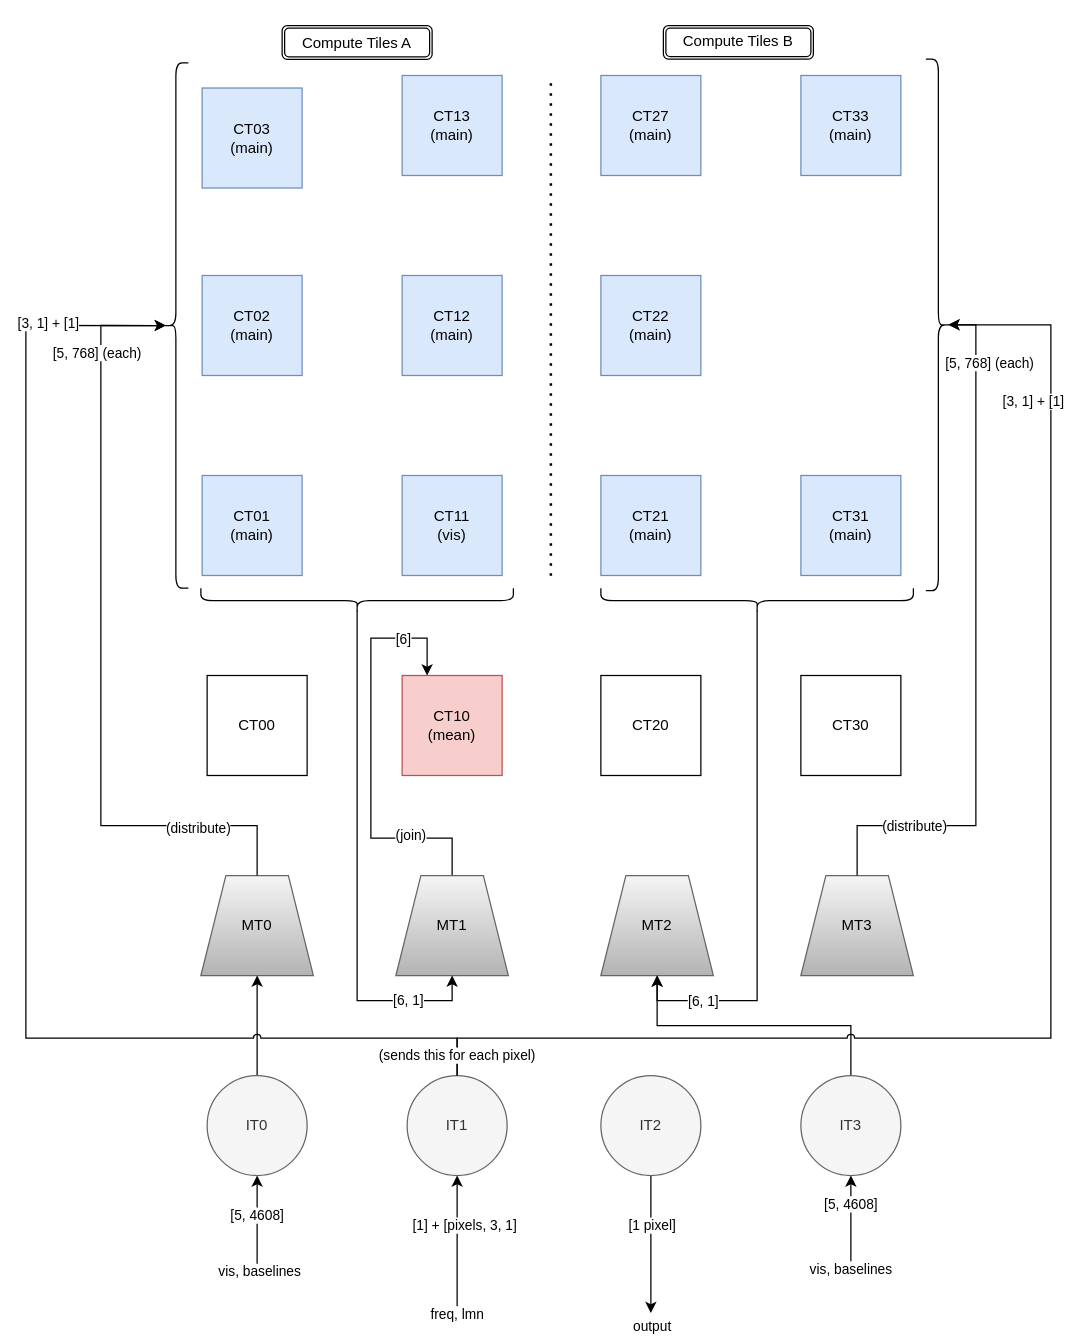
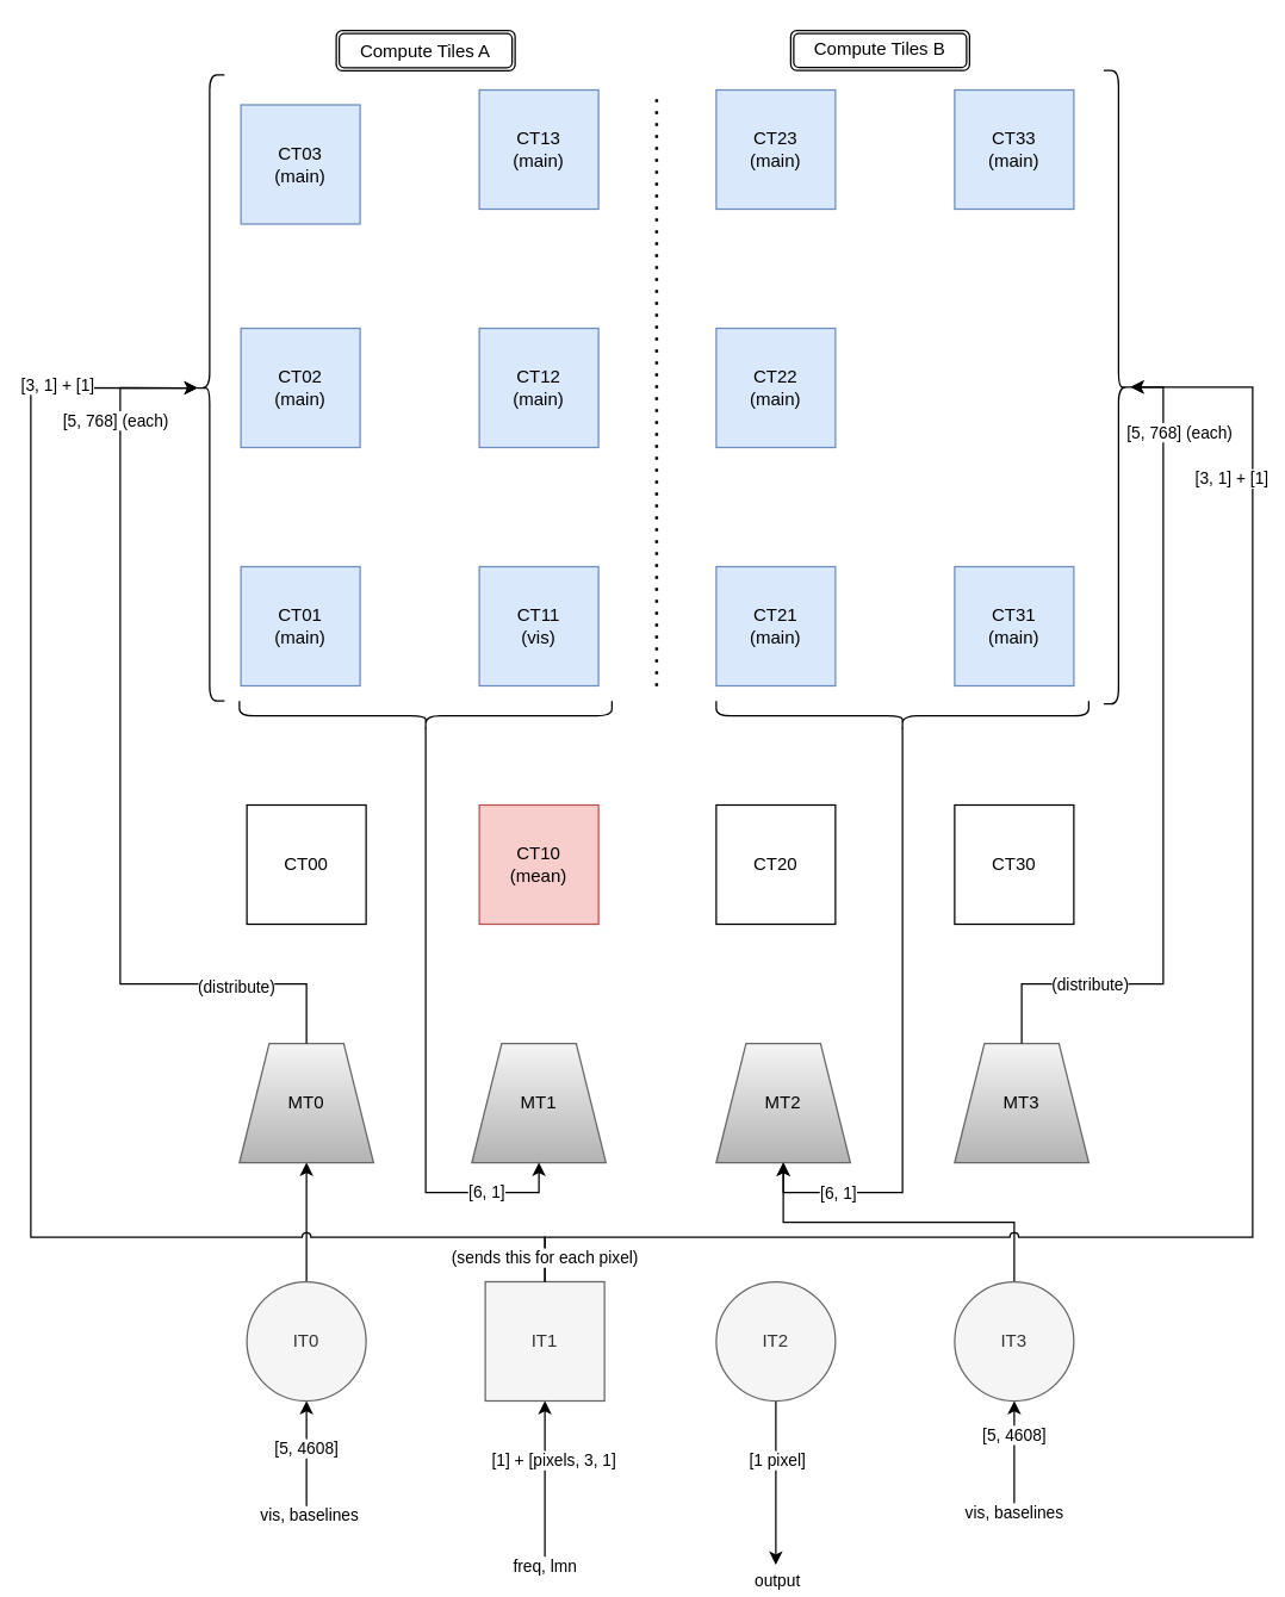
  <mxCell id="0" />
  <mxCell id="1" parent="0" />
  <mxCell id="2" value="CT03&lt;div&gt;(main)&lt;/div&gt;" style="rounded=0;whiteSpace=wrap;html=1;fillColor=#dae8fc;strokeColor=#6c8ebf;" parent="1" vertex="1"><mxGeometry x="161" y="69.9" width="80" height="80" as="geometry" /></mxCell>
  <mxCell id="3" value="CT13&lt;div&gt;(main)&lt;/div&gt;" style="rounded=0;whiteSpace=wrap;html=1;fillColor=#dae8fc;strokeColor=#6c8ebf;" parent="1" vertex="1"><mxGeometry x="321" y="59.9" width="80" height="80" as="geometry" /></mxCell>
- <mxCell id="4" value="CT27&lt;div&gt;(main)&lt;/div&gt;" style="rounded=0;whiteSpace=wrap;html=1;fillColor=#dae8fc;strokeColor=#6c8ebf;" parent="1" vertex="1"><mxGeometry x="480" y="59.9" width="80" height="80" as="geometry" /></mxCell>
+ <mxCell id="4" value="CT23&lt;div&gt;(main)&lt;/div&gt;" style="rounded=0;whiteSpace=wrap;html=1;fillColor=#dae8fc;strokeColor=#6c8ebf;" parent="1" vertex="1"><mxGeometry x="480" y="59.9" width="80" height="80" as="geometry" /></mxCell>
  <mxCell id="5" value="CT33&lt;div&gt;(main)&lt;/div&gt;" style="rounded=0;whiteSpace=wrap;html=1;fillColor=#dae8fc;strokeColor=#6c8ebf;" parent="1" vertex="1"><mxGeometry x="640" y="59.9" width="80" height="80" as="geometry" /></mxCell>
  <mxCell id="6" value="CT02&lt;div&gt;(main)&lt;/div&gt;" style="rounded=0;whiteSpace=wrap;html=1;fillColor=#dae8fc;strokeColor=#6c8ebf;" parent="1" vertex="1"><mxGeometry x="161" y="219.9" width="80" height="80" as="geometry" /></mxCell>
  <mxCell id="7" value="CT12&lt;div&gt;(main)&lt;/div&gt;" style="rounded=0;whiteSpace=wrap;html=1;fillColor=#dae8fc;strokeColor=#6c8ebf;" parent="1" vertex="1"><mxGeometry x="321" y="219.9" width="80" height="80" as="geometry" /></mxCell>
  <mxCell id="8" value="CT22&lt;div&gt;(main)&lt;/div&gt;" style="rounded=0;whiteSpace=wrap;html=1;fillColor=#dae8fc;strokeColor=#6c8ebf;" parent="1" vertex="1"><mxGeometry x="480" y="219.9" width="80" height="80" as="geometry" /></mxCell>
  <mxCell id="9" value="CT01&lt;br&gt;(main)" style="rounded=0;whiteSpace=wrap;html=1;fillColor=#dae8fc;strokeColor=#6c8ebf;" parent="1" vertex="1"><mxGeometry x="161" y="379.9" width="80" height="80" as="geometry" /></mxCell>
  <mxCell id="10" value="CT11&lt;div&gt;(vis)&lt;br&gt;&lt;/div&gt;" style="rounded=0;whiteSpace=wrap;html=1;fillColor=#dae8fc;strokeColor=#6c8ebf;" parent="1" vertex="1"><mxGeometry x="321" y="379.9" width="80" height="80" as="geometry" /></mxCell>
  <mxCell id="11" value="CT21&lt;div&gt;(main)&lt;br&gt;&lt;/div&gt;" style="rounded=0;whiteSpace=wrap;html=1;fillColor=#dae8fc;strokeColor=#6c8ebf;" parent="1" vertex="1"><mxGeometry x="480" y="379.9" width="80" height="80" as="geometry" /></mxCell>
  <mxCell id="12" value="CT31&lt;div&gt;(main)&lt;/div&gt;" style="rounded=0;whiteSpace=wrap;html=1;fillColor=#dae8fc;strokeColor=#6c8ebf;" parent="1" vertex="1"><mxGeometry x="640" y="379.9" width="80" height="80" as="geometry" /></mxCell>
  <mxCell id="13" value="CT00" style="rounded=0;whiteSpace=wrap;html=1;" parent="1" vertex="1"><mxGeometry x="165" y="539.9" width="80" height="80" as="geometry" /></mxCell>
  <mxCell id="14" value="CT10&lt;div&gt;(mean)&lt;/div&gt;" style="rounded=0;whiteSpace=wrap;html=1;fillColor=#f8cecc;strokeColor=#b85450;" parent="1" vertex="1"><mxGeometry x="321" y="539.9" width="80" height="80" as="geometry" /></mxCell>
  <mxCell id="15" value="CT20" style="rounded=0;whiteSpace=wrap;html=1;" parent="1" vertex="1"><mxGeometry x="480" y="539.9" width="80" height="80" as="geometry" /></mxCell>
  <mxCell id="16" value="CT30" style="rounded=0;whiteSpace=wrap;html=1;" parent="1" vertex="1"><mxGeometry x="640" y="539.9" width="80" height="80" as="geometry" /></mxCell>
  <mxCell id="17" value="MT0" style="shape=trapezoid;perimeter=trapezoidPerimeter;whiteSpace=wrap;html=1;fixedSize=1;direction=east;fillColor=#f5f5f5;strokeColor=#666666;gradientColor=#b3b3b3;" parent="1" vertex="1"><mxGeometry x="160" y="699.9" width="90" height="80" as="geometry" /></mxCell>
- <mxCell id="18" style="edgeStyle=orthogonalEdgeStyle;rounded=0;orthogonalLoop=1;jettySize=auto;html=1;exitX=0.5;exitY=0;exitDx=0;exitDy=0;entryX=0.25;entryY=0;entryDx=0;entryDy=0;" parent="1" source="21" target="14" edge="1"><mxGeometry relative="1" as="geometry"><Array as="points"><mxPoint x="361" y="670" /><mxPoint x="296" y="670" /><mxPoint x="296" y="510" /><mxPoint x="341" y="510" /></Array></mxGeometry></mxCell>
- <mxCell id="19" value="(join)" style="edgeLabel;html=1;align=center;verticalAlign=middle;resizable=0;points=[];" parent="18" vertex="1" connectable="0"><mxGeometry x="-0.62" y="-3" relative="1" as="geometry"><mxPoint as="offset" /></mxGeometry></mxCell>
- <mxCell id="20" value="[6]" style="edgeLabel;html=1;align=center;verticalAlign=middle;resizable=0;points=[];" parent="18" vertex="1" connectable="0"><mxGeometry x="0.697" y="-2" relative="1" as="geometry"><mxPoint y="-2" as="offset" /></mxGeometry></mxCell>
  <mxCell id="21" value="MT1" style="shape=trapezoid;perimeter=trapezoidPerimeter;whiteSpace=wrap;html=1;fixedSize=1;direction=east;fillColor=#f5f5f5;strokeColor=#666666;gradientColor=#b3b3b3;" parent="1" vertex="1"><mxGeometry x="316" y="699.9" width="90" height="80" as="geometry" /></mxCell>
  <mxCell id="22" value="MT2" style="shape=trapezoid;perimeter=trapezoidPerimeter;whiteSpace=wrap;html=1;fixedSize=1;direction=east;fillColor=#f5f5f5;strokeColor=#666666;gradientColor=#b3b3b3;" parent="1" vertex="1"><mxGeometry x="480" y="699.9" width="90" height="80" as="geometry" /></mxCell>
  <mxCell id="23" value="MT3" style="shape=trapezoid;perimeter=trapezoidPerimeter;whiteSpace=wrap;html=1;fixedSize=1;direction=east;fillColor=#f5f5f5;strokeColor=#666666;gradientColor=#b3b3b3;" parent="1" vertex="1"><mxGeometry x="640" y="699.9" width="90" height="80" as="geometry" /></mxCell>
  <mxCell id="24" style="edgeStyle=orthogonalEdgeStyle;rounded=0;orthogonalLoop=1;jettySize=auto;html=1;exitX=0.5;exitY=1;exitDx=0;exitDy=0;endArrow=none;endFill=0;startArrow=classic;startFill=1;" parent="1" source="28" edge="1"><mxGeometry relative="1" as="geometry"><mxPoint x="205" y="1020" as="targetPoint" /></mxGeometry></mxCell>
  <mxCell id="25" value="[5, 4608]" style="edgeLabel;html=1;align=center;verticalAlign=middle;resizable=0;points=[];" parent="24" vertex="1" connectable="0"><mxGeometry x="-0.213" y="-1" relative="1" as="geometry"><mxPoint as="offset" /></mxGeometry></mxCell>
  <mxCell id="26" value="vis, baselines" style="edgeLabel;html=1;align=center;verticalAlign=middle;resizable=0;points=[];" parent="24" vertex="1" connectable="0"><mxGeometry x="0.917" y="1" relative="1" as="geometry"><mxPoint as="offset" /></mxGeometry></mxCell>
  <mxCell id="27" style="edgeStyle=orthogonalEdgeStyle;rounded=0;orthogonalLoop=1;jettySize=auto;html=1;exitX=0.5;exitY=0;exitDx=0;exitDy=0;entryX=0.5;entryY=1;entryDx=0;entryDy=0;" parent="1" source="28" target="17" edge="1"><mxGeometry relative="1" as="geometry" /></mxCell>
  <mxCell id="28" value="IT0" style="ellipse;whiteSpace=wrap;html=1;aspect=fixed;fillColor=#f5f5f5;fontColor=#333333;strokeColor=#666666;" parent="1" vertex="1"><mxGeometry x="165" y="859.9" width="80" height="80" as="geometry" /></mxCell>
- <mxCell id="29" value="IT1" style="ellipse;whiteSpace=wrap;html=1;aspect=fixed;fillColor=#f5f5f5;fontColor=#333333;strokeColor=#666666;" parent="1" vertex="1"><mxGeometry x="325" y="859.9" width="80" height="80" as="geometry" /></mxCell>
+ <mxCell id="29" value="IT1" style="whiteSpace=wrap;html=1;aspect=fixed;fillColor=#f5f5f5;fontColor=#333333;strokeColor=#666666;rounded=0;" parent="1" vertex="1"><mxGeometry x="325" y="859.9" width="80" height="80" as="geometry" /></mxCell>
  <mxCell id="30" style="edgeStyle=orthogonalEdgeStyle;rounded=0;orthogonalLoop=1;jettySize=auto;html=1;exitX=0.5;exitY=1;exitDx=0;exitDy=0;" parent="1" source="33" edge="1"><mxGeometry relative="1" as="geometry"><mxPoint x="520" y="1050" as="targetPoint" /></mxGeometry></mxCell>
  <mxCell id="31" value="output" style="edgeLabel;html=1;align=center;verticalAlign=middle;resizable=0;points=[];" parent="30" vertex="1" connectable="0"><mxGeometry x="0.397" y="1" relative="1" as="geometry"><mxPoint x="-1" y="44" as="offset" /></mxGeometry></mxCell>
  <mxCell id="32" value="[1 pixel]" style="edgeLabel;html=1;align=center;verticalAlign=middle;resizable=0;points=[];" parent="30" vertex="1" connectable="0"><mxGeometry x="-0.275" relative="1" as="geometry"><mxPoint as="offset" /></mxGeometry></mxCell>
  <mxCell id="33" value="IT2" style="ellipse;whiteSpace=wrap;html=1;aspect=fixed;fillColor=#f5f5f5;fontColor=#333333;strokeColor=#666666;" parent="1" vertex="1"><mxGeometry x="480" y="859.9" width="80" height="80" as="geometry" /></mxCell>
  <mxCell id="34" style="edgeStyle=orthogonalEdgeStyle;rounded=0;orthogonalLoop=1;jettySize=auto;html=1;startArrow=classic;startFill=1;endArrow=none;endFill=0;" parent="1" source="38" edge="1"><mxGeometry relative="1" as="geometry"><mxPoint x="680" y="1020" as="targetPoint" /></mxGeometry></mxCell>
  <mxCell id="35" value="[5, 4608]" style="edgeLabel;html=1;align=center;verticalAlign=middle;resizable=0;points=[];" parent="34" vertex="1" connectable="0"><mxGeometry x="-0.437" y="-1" relative="1" as="geometry"><mxPoint as="offset" /></mxGeometry></mxCell>
  <mxCell id="36" value="vis, baselines" style="edgeLabel;html=1;align=center;verticalAlign=middle;resizable=0;points=[];" parent="34" vertex="1" connectable="0"><mxGeometry x="0.868" y="-1" relative="1" as="geometry"><mxPoint as="offset" /></mxGeometry></mxCell>
  <mxCell id="37" style="edgeStyle=orthogonalEdgeStyle;rounded=0;orthogonalLoop=1;jettySize=auto;html=1;exitX=0.5;exitY=0;exitDx=0;exitDy=0;" parent="1" source="38" target="22" edge="1"><mxGeometry relative="1" as="geometry" /></mxCell>
  <mxCell id="38" value="IT3" style="ellipse;whiteSpace=wrap;html=1;aspect=fixed;fillColor=#f5f5f5;fontColor=#333333;strokeColor=#666666;" parent="1" vertex="1"><mxGeometry x="640" y="859.9" width="80" height="80" as="geometry" /></mxCell>
  <mxCell id="39" value="" style="shape=curlyBracket;whiteSpace=wrap;html=1;rounded=1;labelPosition=left;verticalLabelPosition=middle;align=right;verticalAlign=middle;direction=east;" parent="1" vertex="1"><mxGeometry x="130" y="49.85" width="20" height="420.15" as="geometry" /></mxCell>
  <mxCell id="40" value="" style="shape=curlyBracket;whiteSpace=wrap;html=1;rounded=1;labelPosition=left;verticalLabelPosition=middle;align=right;verticalAlign=middle;direction=west;" parent="1" vertex="1"><mxGeometry x="740" y="46.75" width="20" height="425.25" as="geometry" /></mxCell>
  <mxCell id="41" value="" style="endArrow=none;dashed=1;html=1;dashPattern=1 3;strokeWidth=2;rounded=0;" parent="1" edge="1"><mxGeometry width="50" height="50" relative="1" as="geometry"><mxPoint x="440" y="460" as="sourcePoint" /><mxPoint x="440" y="60" as="targetPoint" /></mxGeometry></mxCell>
  <mxCell id="42" style="edgeStyle=orthogonalEdgeStyle;rounded=0;orthogonalLoop=1;jettySize=auto;html=1;exitX=0.5;exitY=1;exitDx=0;exitDy=0;startArrow=classic;startFill=1;endArrow=none;endFill=0;" parent="1" source="29" edge="1"><mxGeometry relative="1" as="geometry"><mxPoint x="365" y="1040" as="targetPoint" /><mxPoint x="370" y="950" as="sourcePoint" /><Array as="points"><mxPoint x="365" y="1050" /></Array></mxGeometry></mxCell>
  <mxCell id="43" value="[1] + [pixels, 3, 1]" style="edgeLabel;html=1;align=center;verticalAlign=middle;resizable=0;points=[];" parent="42" vertex="1" connectable="0"><mxGeometry x="0.169" relative="1" as="geometry"><mxPoint x="5" y="-30" as="offset" /></mxGeometry></mxCell>
  <mxCell id="44" value="freq, lmn" style="edgeLabel;html=1;align=center;verticalAlign=middle;resizable=0;points=[];" parent="42" vertex="1" connectable="0"><mxGeometry x="0.863" y="1" relative="1" as="geometry"><mxPoint y="2" as="offset" /></mxGeometry></mxCell>
  <mxCell id="45" style="edgeStyle=orthogonalEdgeStyle;rounded=0;orthogonalLoop=1;jettySize=auto;html=1;exitX=0.5;exitY=0;exitDx=0;exitDy=0;entryX=0.1;entryY=0.5;entryDx=0;entryDy=0;entryPerimeter=0;" parent="1" source="17" target="39" edge="1"><mxGeometry relative="1" as="geometry"><Array as="points"><mxPoint x="205" y="660" /><mxPoint x="80" y="660" /><mxPoint x="80" y="260" /></Array></mxGeometry></mxCell>
  <mxCell id="46" value="[5, 768] (each)" style="edgeLabel;html=1;align=center;verticalAlign=middle;resizable=0;points=[];" parent="45" vertex="1" connectable="0"><mxGeometry x="0.88" y="1" relative="1" as="geometry"><mxPoint x="-19" y="23" as="offset" /></mxGeometry></mxCell>
  <mxCell id="47" value="(distribute)" style="edgeLabel;html=1;align=center;verticalAlign=middle;resizable=0;points=[];" parent="45" vertex="1" connectable="0"><mxGeometry x="-0.718" y="1" relative="1" as="geometry"><mxPoint as="offset" /></mxGeometry></mxCell>
  <mxCell id="48" style="edgeStyle=orthogonalEdgeStyle;rounded=0;orthogonalLoop=1;jettySize=auto;html=1;exitX=0.5;exitY=0;exitDx=0;exitDy=0;entryX=0.1;entryY=0.5;entryDx=0;entryDy=0;entryPerimeter=0;" parent="1" source="23" target="40" edge="1"><mxGeometry relative="1" as="geometry"><Array as="points"><mxPoint x="685" y="660" /><mxPoint x="780" y="660" /><mxPoint x="780" y="259" /></Array></mxGeometry></mxCell>
  <mxCell id="49" value="[5, 768] (each)" style="edgeLabel;html=1;align=center;verticalAlign=middle;resizable=0;points=[];" parent="48" vertex="1" connectable="0"><mxGeometry x="0.866" y="-2" relative="1" as="geometry"><mxPoint x="8" y="15" as="offset" /></mxGeometry></mxCell>
  <mxCell id="50" value="(distribute)" style="edgeLabel;html=1;align=center;verticalAlign=middle;resizable=0;points=[];" parent="48" vertex="1" connectable="0"><mxGeometry x="-0.696" relative="1" as="geometry"><mxPoint as="offset" /></mxGeometry></mxCell>
  <mxCell id="51" style="edgeStyle=orthogonalEdgeStyle;rounded=0;orthogonalLoop=1;jettySize=auto;html=1;exitX=0.1;exitY=0.5;exitDx=0;exitDy=0;exitPerimeter=0;entryX=0.5;entryY=1;entryDx=0;entryDy=0;" parent="1" source="53" target="21" edge="1"><mxGeometry relative="1" as="geometry"><Array as="points"><mxPoint x="285" y="800" /><mxPoint x="361" y="800" /></Array></mxGeometry></mxCell>
  <mxCell id="52" value="[6, 1]" style="edgeLabel;html=1;align=center;verticalAlign=middle;resizable=0;points=[];" parent="51" vertex="1" connectable="0"><mxGeometry x="0.5" y="1" relative="1" as="geometry"><mxPoint x="39" y="5" as="offset" /></mxGeometry></mxCell>
  <mxCell id="53" value="" style="shape=curlyBracket;whiteSpace=wrap;html=1;rounded=1;flipH=1;labelPosition=right;verticalLabelPosition=middle;align=left;verticalAlign=middle;direction=north;" parent="1" vertex="1"><mxGeometry x="160" y="470" width="250" height="20" as="geometry" /></mxCell>
  <mxCell id="54" style="edgeStyle=orthogonalEdgeStyle;rounded=0;orthogonalLoop=1;jettySize=auto;html=1;exitX=0.1;exitY=0.5;exitDx=0;exitDy=0;exitPerimeter=0;entryX=0.5;entryY=1;entryDx=0;entryDy=0;" parent="1" source="56" target="22" edge="1"><mxGeometry relative="1" as="geometry"><mxPoint x="620" y="730" as="targetPoint" /></mxGeometry></mxCell>
  <mxCell id="55" value="[6, 1]" style="edgeLabel;html=1;align=center;verticalAlign=middle;resizable=0;points=[];" parent="54" vertex="1" connectable="0"><mxGeometry x="0.723" y="1" relative="1" as="geometry"><mxPoint as="offset" /></mxGeometry></mxCell>
  <mxCell id="56" value="" style="shape=curlyBracket;whiteSpace=wrap;html=1;rounded=1;flipH=1;labelPosition=right;verticalLabelPosition=middle;align=left;verticalAlign=middle;direction=north;" parent="1" vertex="1"><mxGeometry x="480" y="470" width="250" height="20" as="geometry" /></mxCell>
  <mxCell id="57" style="edgeStyle=orthogonalEdgeStyle;rounded=0;orthogonalLoop=1;jettySize=auto;html=1;exitX=0.5;exitY=0;exitDx=0;exitDy=0;entryX=0.1;entryY=0.5;entryDx=0;entryDy=0;entryPerimeter=0;jumpStyle=arc;" parent="1" source="29" target="39" edge="1"><mxGeometry relative="1" as="geometry"><Array as="points"><mxPoint x="365" y="830" /><mxPoint x="20" y="830" /><mxPoint x="20" y="260" /></Array></mxGeometry></mxCell>
  <mxCell id="58" value="[3, 1] + [1]" style="edgeLabel;html=1;align=center;verticalAlign=middle;resizable=0;points=[];" parent="57" vertex="1" connectable="0"><mxGeometry x="0.818" y="2" relative="1" as="geometry"><mxPoint x="1" as="offset" /></mxGeometry></mxCell>
  <mxCell id="59" style="edgeStyle=orthogonalEdgeStyle;rounded=0;orthogonalLoop=1;jettySize=auto;html=1;exitX=0.5;exitY=0;exitDx=0;exitDy=0;entryX=0.1;entryY=0.5;entryDx=0;entryDy=0;entryPerimeter=0;jumpStyle=arc;" parent="1" source="29" target="40" edge="1"><mxGeometry relative="1" as="geometry"><Array as="points"><mxPoint x="365" y="830" /><mxPoint x="840" y="830" /><mxPoint x="840" y="259" /></Array></mxGeometry></mxCell>
  <mxCell id="60" value="[3, 1] + [1]" style="edgeLabel;html=1;align=center;verticalAlign=middle;resizable=0;points=[];" parent="59" vertex="1" connectable="0"><mxGeometry x="0.888" relative="1" as="geometry"><mxPoint x="3" y="61" as="offset" /></mxGeometry></mxCell>
  <mxCell id="61" value="(sends this for each pixel)" style="edgeLabel;html=1;align=center;verticalAlign=middle;resizable=0;points=[];" parent="59" vertex="1" connectable="0"><mxGeometry x="-0.973" y="1" relative="1" as="geometry"><mxPoint as="offset" /></mxGeometry></mxCell>
  <mxCell id="62" value="Compute Tiles A" style="shape=ext;double=1;rounded=1;whiteSpace=wrap;html=1;" parent="1" vertex="1"><mxGeometry x="225" width="120" height="27" as="geometry" y="20" /></mxCell>
  <mxCell id="63" value="Compute Tiles B" style="shape=ext;double=1;rounded=1;whiteSpace=wrap;html=1;" parent="1" vertex="1"><mxGeometry x="530" width="120" height="26.75" as="geometry" y="20" /></mxCell>
